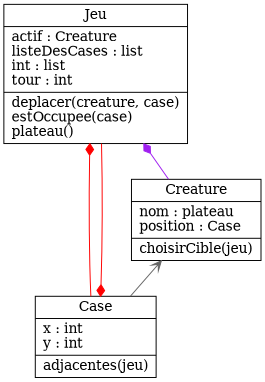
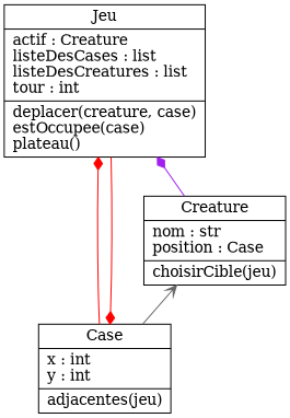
  digraph {
    rankdir=BT
    node [shape=record]
    edge [arrowhead=diamond arrowtail=none color=red]
    n1 [label="{Case|x : int\ly : int\l|adjacentes(jeu)\l}"]
-   n2 [label="{Jeu|actif : Creature\llisteDesCases : list\lint : list\ltour : int\l|deplacer(creature, case)\lestOccupee(case)\lplateau()\l}"]
-   n3 [label="{Creature|nom : plateau\lposition : Case\l|choisirCible(jeu)\l}"]
+   n2 [label="{Jeu|actif : Creature\llisteDesCases : list\llisteDesCreatures : list\ltour : int\l|deplacer(creature, case)\lestOccupee(case)\lplateau()\l}"]
+   n3 [label="{Creature|nom : str\lposition : Case\l|choisirCible(jeu)\l}"]
    n1 -> n2
    n1 -> n3 [arrowhead=vee color=gray40]
    n2 -> n1
    n3 -> n2 [color=purple]
  }
